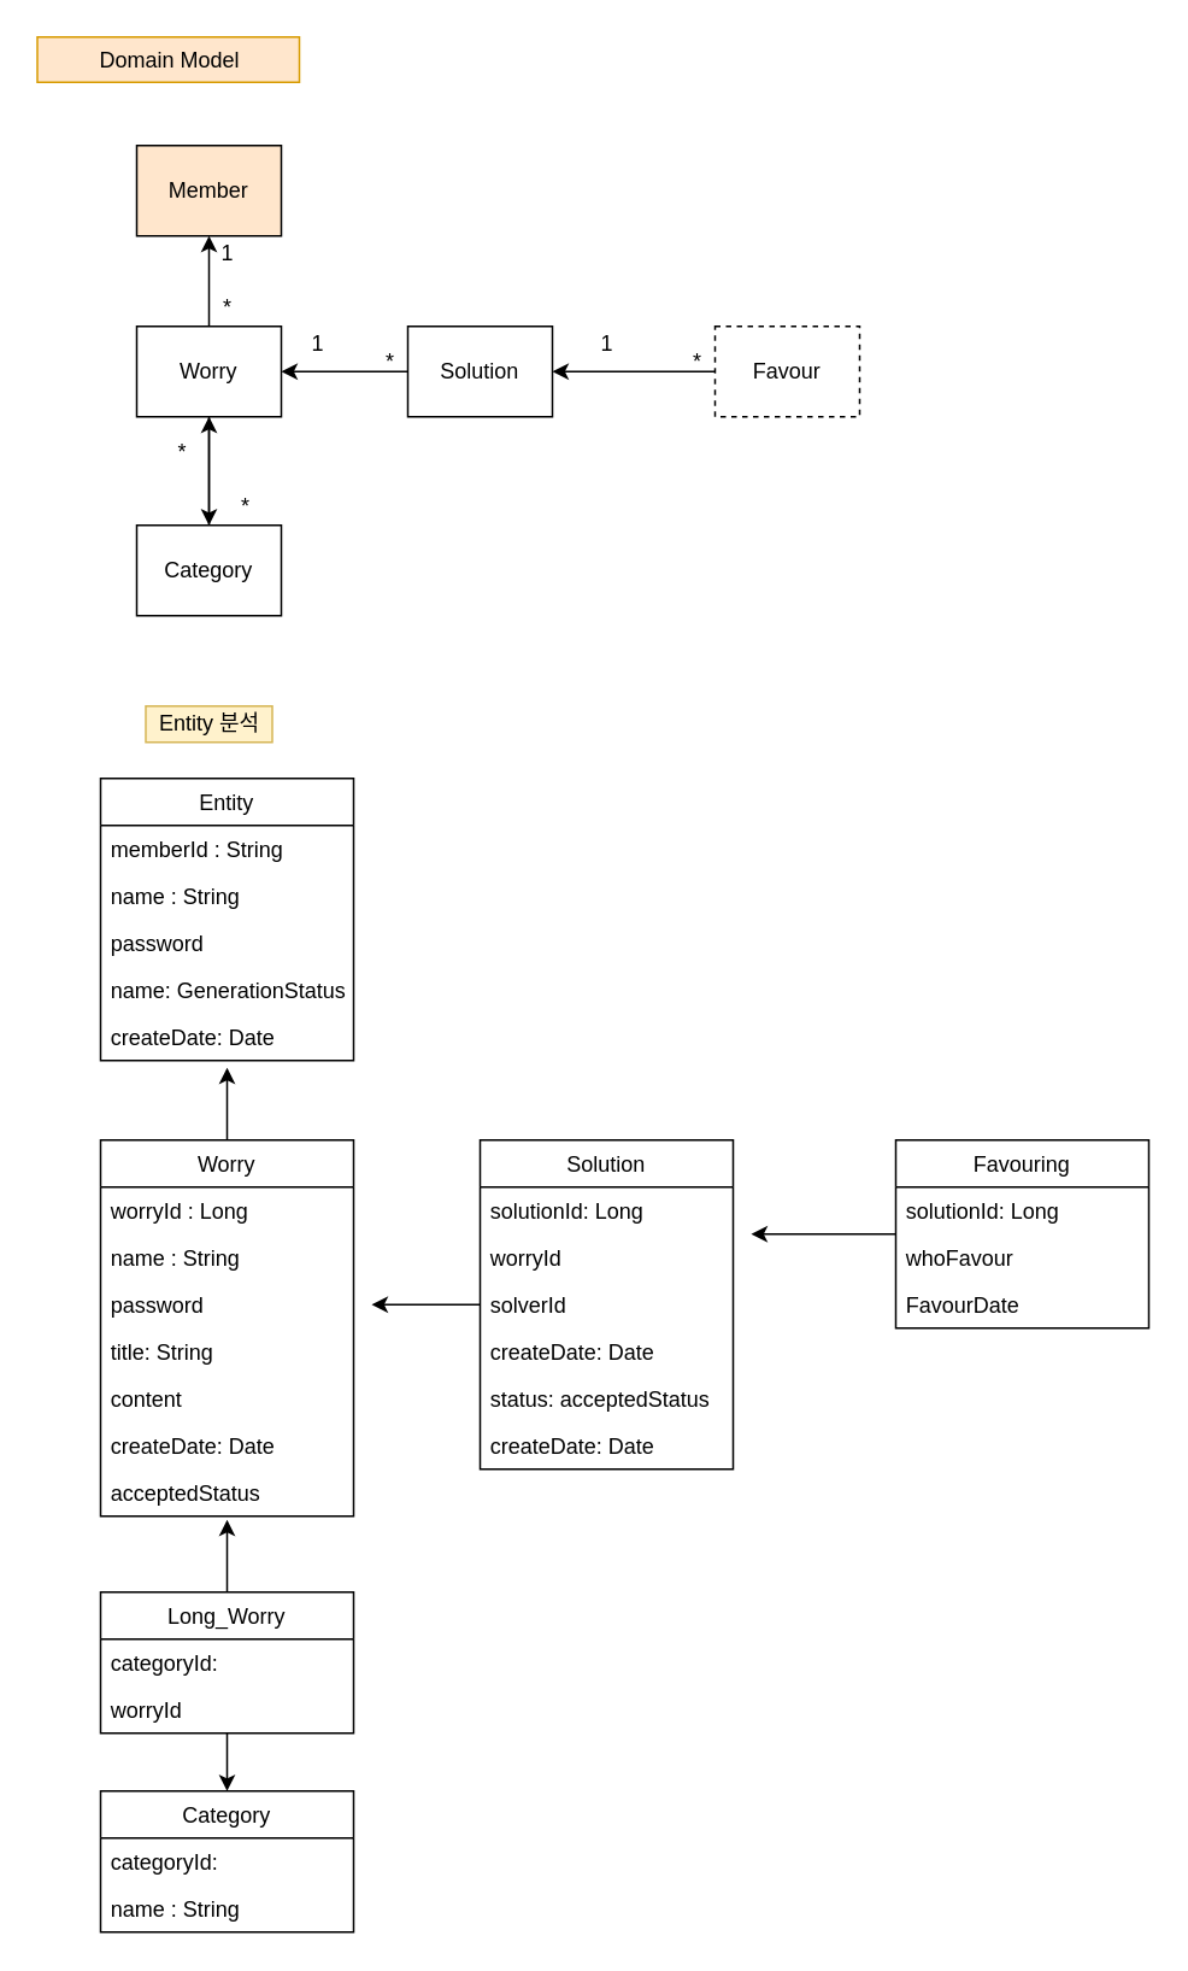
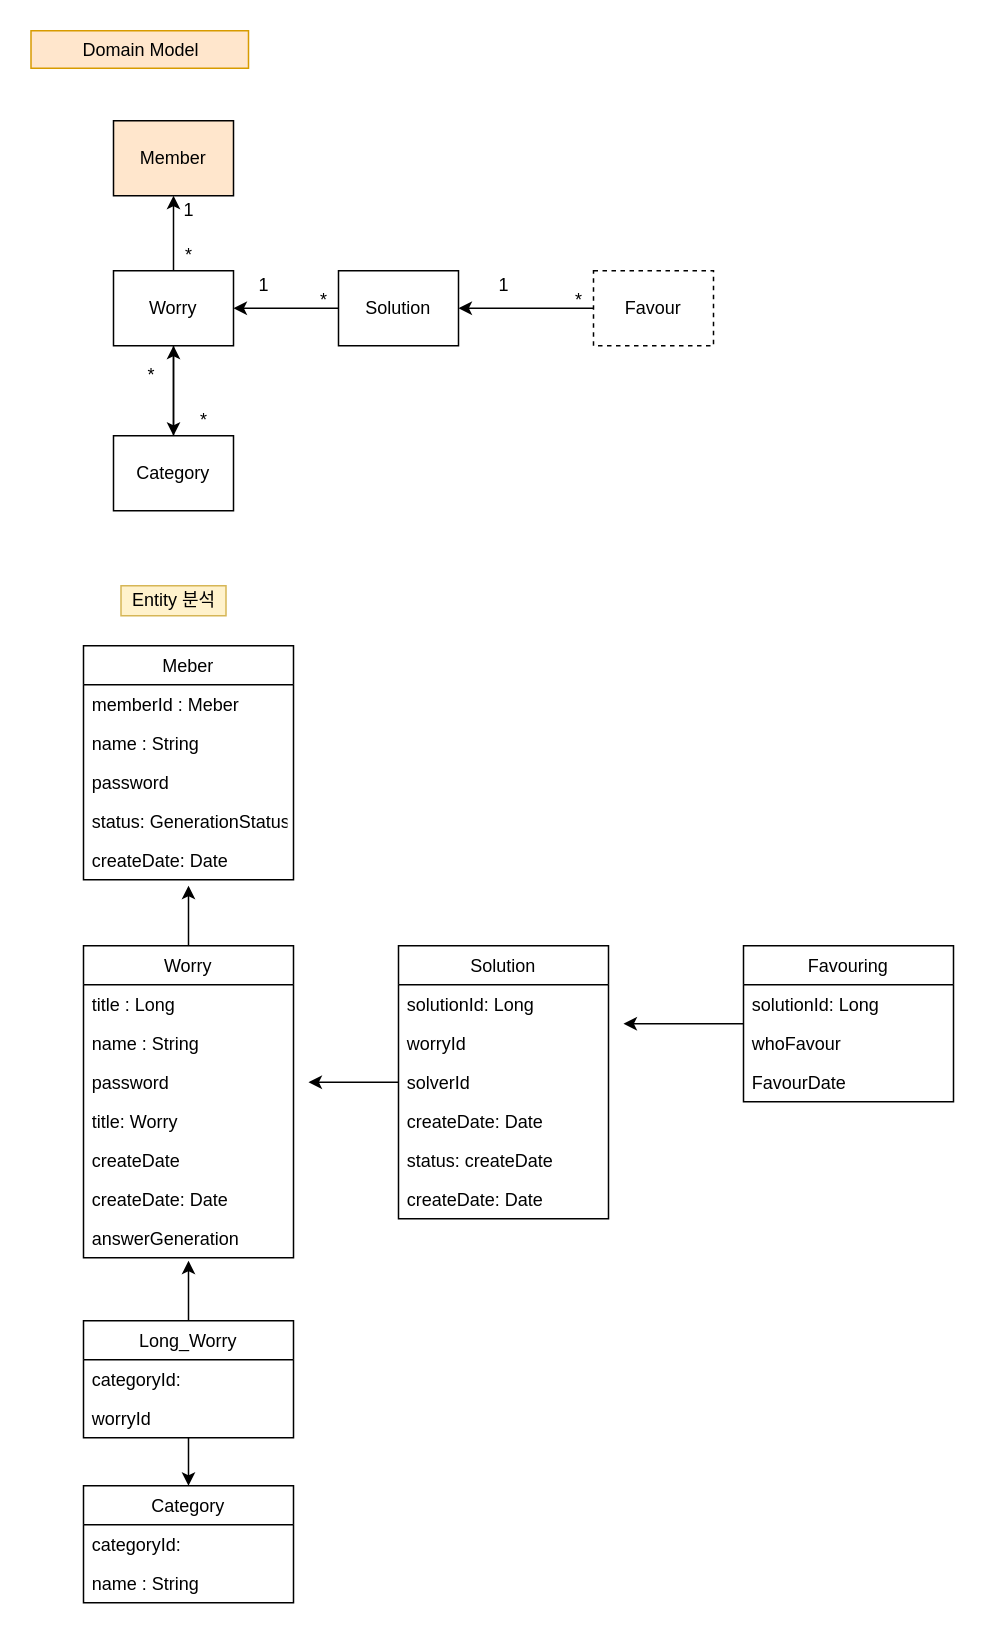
  <mxCell id="0" />
  <mxCell id="1" parent="0" />
  <mxCell id="2" value="Member" style="rounded=0;whiteSpace=wrap;html=1;fillColor=#ffe6cc;" parent="1" vertex="1"><mxGeometry x="75" y="80" width="80" height="50" as="geometry" /></mxCell>
  <mxCell id="3" style="edgeStyle=orthogonalEdgeStyle;rounded=0;orthogonalLoop=1;jettySize=auto;html=1;entryX=0.5;entryY=1;entryDx=0;entryDy=0;" parent="1" source="5" target="2" edge="1"><mxGeometry relative="1" as="geometry" /></mxCell>
  <mxCell id="4" style="edgeStyle=orthogonalEdgeStyle;rounded=0;orthogonalLoop=1;jettySize=auto;html=1;entryX=0.5;entryY=0;entryDx=0;entryDy=0;" parent="1" source="5" target="11" edge="1"><mxGeometry relative="1" as="geometry" /></mxCell>
  <mxCell id="5" value="Worry" style="rounded=0;whiteSpace=wrap;html=1;" parent="1" vertex="1"><mxGeometry x="75" y="180" width="80" height="50" as="geometry" /></mxCell>
  <mxCell id="6" value="*" style="text;html=1;align=center;verticalAlign=middle;resizable=0;points=[];autosize=1;strokeColor=none;" parent="1" vertex="1"><mxGeometry x="115" y="160" width="20" height="20" as="geometry" /></mxCell>
  <mxCell id="7" value="1" style="text;html=1;align=center;verticalAlign=middle;resizable=0;points=[];autosize=1;strokeColor=none;" parent="1" vertex="1"><mxGeometry x="115" y="130" width="20" height="20" as="geometry" /></mxCell>
  <mxCell id="8" style="edgeStyle=orthogonalEdgeStyle;rounded=0;orthogonalLoop=1;jettySize=auto;html=1;entryX=1;entryY=0.5;entryDx=0;entryDy=0;" parent="1" source="9" target="5" edge="1"><mxGeometry relative="1" as="geometry" /></mxCell>
  <mxCell id="9" value="Solution" style="rounded=0;whiteSpace=wrap;html=1;" parent="1" vertex="1"><mxGeometry x="225" y="180" width="80" height="50" as="geometry" /></mxCell>
  <mxCell id="10" style="edgeStyle=orthogonalEdgeStyle;rounded=0;orthogonalLoop=1;jettySize=auto;html=1;" parent="1" source="11" target="5" edge="1"><mxGeometry relative="1" as="geometry" /></mxCell>
  <mxCell id="11" value="Category" style="rounded=0;whiteSpace=wrap;html=1;" parent="1" vertex="1"><mxGeometry x="75" y="290" width="80" height="50" as="geometry" /></mxCell>
  <mxCell id="12" value="1" style="text;html=1;align=center;verticalAlign=middle;resizable=0;points=[];autosize=1;strokeColor=none;" parent="1" vertex="1"><mxGeometry x="165" y="180" width="20" height="20" as="geometry" /></mxCell>
  <mxCell id="13" value="*" style="text;html=1;align=center;verticalAlign=middle;resizable=0;points=[];autosize=1;strokeColor=none;" parent="1" vertex="1"><mxGeometry x="205" y="190" width="20" height="20" as="geometry" /></mxCell>
  <mxCell id="14" value="" style="edgeStyle=orthogonalEdgeStyle;rounded=0;orthogonalLoop=1;jettySize=auto;html=1;" parent="1" source="15" target="9" edge="1"><mxGeometry relative="1" as="geometry" /></mxCell>
  <mxCell id="15" value="Favour" style="rounded=0;whiteSpace=wrap;html=1;dashed=1;" parent="1" vertex="1"><mxGeometry x="395" y="180" width="80" height="50" as="geometry" /></mxCell>
  <mxCell id="16" value="*" style="text;html=1;align=center;verticalAlign=middle;resizable=0;points=[];autosize=1;strokeColor=none;" parent="1" vertex="1"><mxGeometry x="125" y="270" width="20" height="20" as="geometry" /></mxCell>
  <mxCell id="17" value="*" style="text;html=1;align=center;verticalAlign=middle;resizable=0;points=[];autosize=1;strokeColor=none;" parent="1" vertex="1"><mxGeometry x="90" y="240" width="20" height="20" as="geometry" /></mxCell>
  <mxCell id="18" value="1" style="text;html=1;align=center;verticalAlign=middle;resizable=0;points=[];autosize=1;strokeColor=none;" parent="1" vertex="1"><mxGeometry x="325" y="180" width="20" height="20" as="geometry" /></mxCell>
  <mxCell id="19" value="*" style="text;html=1;align=center;verticalAlign=middle;resizable=0;points=[];autosize=1;strokeColor=none;" parent="1" vertex="1"><mxGeometry x="375" y="190" width="20" height="20" as="geometry" /></mxCell>
  <mxCell id="20" value="Domain Model" style="text;html=1;align=center;verticalAlign=middle;resizable=0;points=[];autosize=1;strokeColor=#d79b00;fillColor=#ffe6cc;" parent="1" vertex="1"><mxGeometry x="20" y="20" width="145" height="25" as="geometry" /></mxCell>
  <mxCell id="21" value="Entity 분석" style="text;html=1;align=center;verticalAlign=middle;resizable=0;points=[];autosize=1;strokeColor=#d6b656;fillColor=#fff2cc;" parent="1" vertex="1"><mxGeometry x="80" y="390" width="70" height="20" as="geometry" /></mxCell>
- <mxCell id="22" value="Entity" style="swimlane;fontStyle=0;childLayout=stackLayout;horizontal=1;startSize=26;horizontalStack=0;resizeParent=1;resizeParentMax=0;resizeLast=0;collapsible=1;marginBottom=0;" parent="1" vertex="1"><mxGeometry x="55" y="430" width="140" height="156" as="geometry" /></mxCell>
- <mxCell id="23" value="memberId : String" style="text;strokeColor=none;fillColor=none;align=left;verticalAlign=top;spacingLeft=4;spacingRight=4;overflow=hidden;rotatable=0;points=[[0,0.5],[1,0.5]];portConstraint=eastwest;" parent="22" vertex="1"><mxGeometry y="26" width="140" height="26" as="geometry" /></mxCell>
+ <mxCell id="22" value="Meber" style="swimlane;fontStyle=0;childLayout=stackLayout;horizontal=1;startSize=26;horizontalStack=0;resizeParent=1;resizeParentMax=0;resizeLast=0;collapsible=1;marginBottom=0;" parent="1" vertex="1"><mxGeometry x="55" y="430" width="140" height="156" as="geometry" /></mxCell>
+ <mxCell id="23" value="memberId : Meber" style="text;strokeColor=none;fillColor=none;align=left;verticalAlign=top;spacingLeft=4;spacingRight=4;overflow=hidden;rotatable=0;points=[[0,0.5],[1,0.5]];portConstraint=eastwest;" parent="22" vertex="1"><mxGeometry y="26" width="140" height="26" as="geometry" /></mxCell>
  <mxCell id="24" value="name : String" style="text;strokeColor=none;fillColor=none;align=left;verticalAlign=top;spacingLeft=4;spacingRight=4;overflow=hidden;rotatable=0;points=[[0,0.5],[1,0.5]];portConstraint=eastwest;" parent="22" vertex="1"><mxGeometry y="52" width="140" height="26" as="geometry" /></mxCell>
  <mxCell id="25" value="password" style="text;strokeColor=none;fillColor=none;align=left;verticalAlign=top;spacingLeft=4;spacingRight=4;overflow=hidden;rotatable=0;points=[[0,0.5],[1,0.5]];portConstraint=eastwest;" parent="22" vertex="1"><mxGeometry y="78" width="140" height="26" as="geometry" /></mxCell>
- <mxCell id="26" value="name: GenerationStatus" style="text;strokeColor=none;fillColor=none;align=left;verticalAlign=top;spacingLeft=4;spacingRight=4;overflow=hidden;rotatable=0;points=[[0,0.5],[1,0.5]];portConstraint=eastwest;" parent="22" vertex="1"><mxGeometry y="104" width="140" height="26" as="geometry" /></mxCell>
+ <mxCell id="26" value="status: GenerationStatus" style="text;strokeColor=none;fillColor=none;align=left;verticalAlign=top;spacingLeft=4;spacingRight=4;overflow=hidden;rotatable=0;points=[[0,0.5],[1,0.5]];portConstraint=eastwest;" parent="22" vertex="1"><mxGeometry y="104" width="140" height="26" as="geometry" /></mxCell>
  <mxCell id="27" value="createDate: Date" style="text;strokeColor=none;fillColor=none;align=left;verticalAlign=top;spacingLeft=4;spacingRight=4;overflow=hidden;rotatable=0;points=[[0,0.5],[1,0.5]];portConstraint=eastwest;" parent="22" vertex="1"><mxGeometry y="130" width="140" height="26" as="geometry" /></mxCell>
  <mxCell id="28" style="edgeStyle=orthogonalEdgeStyle;rounded=0;orthogonalLoop=1;jettySize=auto;html=1;" edge="1" parent="1" source="29"><mxGeometry relative="1" as="geometry"><mxPoint x="125" y="590" as="targetPoint" /></mxGeometry></mxCell>
  <mxCell id="29" value="Worry" style="swimlane;fontStyle=0;childLayout=stackLayout;horizontal=1;startSize=26;horizontalStack=0;resizeParent=1;resizeParentMax=0;resizeLast=0;collapsible=1;marginBottom=0;" parent="1" vertex="1"><mxGeometry x="55" y="630" width="140" height="208" as="geometry" /></mxCell>
- <mxCell id="30" value="worryId : Long" style="text;strokeColor=none;fillColor=none;align=left;verticalAlign=top;spacingLeft=4;spacingRight=4;overflow=hidden;rotatable=0;points=[[0,0.5],[1,0.5]];portConstraint=eastwest;" parent="29" vertex="1"><mxGeometry y="26" width="140" height="26" as="geometry" /></mxCell>
+ <mxCell id="30" value="title : Long" style="text;strokeColor=none;fillColor=none;align=left;verticalAlign=top;spacingLeft=4;spacingRight=4;overflow=hidden;rotatable=0;points=[[0,0.5],[1,0.5]];portConstraint=eastwest;" parent="29" vertex="1"><mxGeometry y="26" width="140" height="26" as="geometry" /></mxCell>
  <mxCell id="31" value="name : String" style="text;strokeColor=none;fillColor=none;align=left;verticalAlign=top;spacingLeft=4;spacingRight=4;overflow=hidden;rotatable=0;points=[[0,0.5],[1,0.5]];portConstraint=eastwest;" parent="29" vertex="1"><mxGeometry y="52" width="140" height="26" as="geometry" /></mxCell>
  <mxCell id="32" value="password" style="text;strokeColor=none;fillColor=none;align=left;verticalAlign=top;spacingLeft=4;spacingRight=4;overflow=hidden;rotatable=0;points=[[0,0.5],[1,0.5]];portConstraint=eastwest;" parent="29" vertex="1"><mxGeometry y="78" width="140" height="26" as="geometry" /></mxCell>
- <mxCell id="33" value="title: String" style="text;strokeColor=none;fillColor=none;align=left;verticalAlign=top;spacingLeft=4;spacingRight=4;overflow=hidden;rotatable=0;points=[[0,0.5],[1,0.5]];portConstraint=eastwest;" vertex="1" parent="29"><mxGeometry y="104" width="140" height="26" as="geometry" /></mxCell>
- <mxCell id="34" value="content" style="text;strokeColor=none;fillColor=none;align=left;verticalAlign=top;spacingLeft=4;spacingRight=4;overflow=hidden;rotatable=0;points=[[0,0.5],[1,0.5]];portConstraint=eastwest;" parent="29" vertex="1"><mxGeometry y="130" width="140" height="26" as="geometry" /></mxCell>
+ <mxCell id="33" value="title: Worry" style="text;strokeColor=none;fillColor=none;align=left;verticalAlign=top;spacingLeft=4;spacingRight=4;overflow=hidden;rotatable=0;points=[[0,0.5],[1,0.5]];portConstraint=eastwest;" vertex="1" parent="29"><mxGeometry y="104" width="140" height="26" as="geometry" /></mxCell>
+ <mxCell id="34" value="createDate" style="text;strokeColor=none;fillColor=none;align=left;verticalAlign=top;spacingLeft=4;spacingRight=4;overflow=hidden;rotatable=0;points=[[0,0.5],[1,0.5]];portConstraint=eastwest;" parent="29" vertex="1"><mxGeometry y="130" width="140" height="26" as="geometry" /></mxCell>
  <mxCell id="35" value="createDate: Date" style="text;strokeColor=none;fillColor=none;align=left;verticalAlign=top;spacingLeft=4;spacingRight=4;overflow=hidden;rotatable=0;points=[[0,0.5],[1,0.5]];portConstraint=eastwest;" parent="29" vertex="1"><mxGeometry y="156" width="140" height="26" as="geometry" /></mxCell>
- <mxCell id="36" value="acceptedStatus&#10;" style="text;strokeColor=none;fillColor=none;align=left;verticalAlign=top;spacingLeft=4;spacingRight=4;overflow=hidden;rotatable=0;points=[[0,0.5],[1,0.5]];portConstraint=eastwest;" vertex="1" parent="29"><mxGeometry y="182" width="140" height="26" as="geometry" /></mxCell>
+ <mxCell id="36" value="answerGeneration&#10;" style="text;strokeColor=none;fillColor=none;align=left;verticalAlign=top;spacingLeft=4;spacingRight=4;overflow=hidden;rotatable=0;points=[[0,0.5],[1,0.5]];portConstraint=eastwest;" vertex="1" parent="29"><mxGeometry y="182" width="140" height="26" as="geometry" /></mxCell>
  <mxCell id="37" style="edgeStyle=orthogonalEdgeStyle;rounded=0;orthogonalLoop=1;jettySize=auto;html=1;entryX=0.5;entryY=0;entryDx=0;entryDy=0;" edge="1" parent="1" source="39" target="42"><mxGeometry relative="1" as="geometry" /></mxCell>
  <mxCell id="38" style="edgeStyle=orthogonalEdgeStyle;rounded=0;orthogonalLoop=1;jettySize=auto;html=1;" edge="1" parent="1" source="39"><mxGeometry relative="1" as="geometry"><mxPoint x="125" y="840" as="targetPoint" /></mxGeometry></mxCell>
  <mxCell id="39" value="Long_Worry" style="swimlane;fontStyle=0;childLayout=stackLayout;horizontal=1;startSize=26;horizontalStack=0;resizeParent=1;resizeParentMax=0;resizeLast=0;collapsible=1;marginBottom=0;" vertex="1" parent="1"><mxGeometry x="55" y="880" width="140" height="78" as="geometry" /></mxCell>
  <mxCell id="40" value="categoryId: " style="text;strokeColor=none;fillColor=none;align=left;verticalAlign=top;spacingLeft=4;spacingRight=4;overflow=hidden;rotatable=0;points=[[0,0.5],[1,0.5]];portConstraint=eastwest;" vertex="1" parent="39"><mxGeometry y="26" width="140" height="26" as="geometry" /></mxCell>
  <mxCell id="41" value="worryId" style="text;strokeColor=none;fillColor=none;align=left;verticalAlign=top;spacingLeft=4;spacingRight=4;overflow=hidden;rotatable=0;points=[[0,0.5],[1,0.5]];portConstraint=eastwest;" vertex="1" parent="39"><mxGeometry y="52" width="140" height="26" as="geometry" /></mxCell>
  <mxCell id="42" value="Category" style="swimlane;fontStyle=0;childLayout=stackLayout;horizontal=1;startSize=26;horizontalStack=0;resizeParent=1;resizeParentMax=0;resizeLast=0;collapsible=1;marginBottom=0;" vertex="1" parent="1"><mxGeometry x="55" y="990" width="140" height="78" as="geometry" /></mxCell>
  <mxCell id="43" value="categoryId: " style="text;strokeColor=none;fillColor=none;align=left;verticalAlign=top;spacingLeft=4;spacingRight=4;overflow=hidden;rotatable=0;points=[[0,0.5],[1,0.5]];portConstraint=eastwest;" vertex="1" parent="42"><mxGeometry y="26" width="140" height="26" as="geometry" /></mxCell>
  <mxCell id="44" value="name : String" style="text;strokeColor=none;fillColor=none;align=left;verticalAlign=top;spacingLeft=4;spacingRight=4;overflow=hidden;rotatable=0;points=[[0,0.5],[1,0.5]];portConstraint=eastwest;" vertex="1" parent="42"><mxGeometry y="52" width="140" height="26" as="geometry" /></mxCell>
  <mxCell id="45" style="edgeStyle=orthogonalEdgeStyle;rounded=0;orthogonalLoop=1;jettySize=auto;html=1;" edge="1" parent="1" source="46"><mxGeometry relative="1" as="geometry"><mxPoint x="205" y="721" as="targetPoint" /></mxGeometry></mxCell>
  <mxCell id="46" value="Solution" style="swimlane;fontStyle=0;childLayout=stackLayout;horizontal=1;startSize=26;horizontalStack=0;resizeParent=1;resizeParentMax=0;resizeLast=0;collapsible=1;marginBottom=0;" vertex="1" parent="1"><mxGeometry x="265" y="630" width="140" height="182" as="geometry" /></mxCell>
  <mxCell id="47" value="solutionId: Long" style="text;strokeColor=none;fillColor=none;align=left;verticalAlign=top;spacingLeft=4;spacingRight=4;overflow=hidden;rotatable=0;points=[[0,0.5],[1,0.5]];portConstraint=eastwest;" vertex="1" parent="46"><mxGeometry y="26" width="140" height="26" as="geometry" /></mxCell>
  <mxCell id="48" value="worryId" style="text;strokeColor=none;fillColor=none;align=left;verticalAlign=top;spacingLeft=4;spacingRight=4;overflow=hidden;rotatable=0;points=[[0,0.5],[1,0.5]];portConstraint=eastwest;" vertex="1" parent="46"><mxGeometry y="52" width="140" height="26" as="geometry" /></mxCell>
  <mxCell id="49" value="solverId" style="text;strokeColor=none;fillColor=none;align=left;verticalAlign=top;spacingLeft=4;spacingRight=4;overflow=hidden;rotatable=0;points=[[0,0.5],[1,0.5]];portConstraint=eastwest;" vertex="1" parent="46"><mxGeometry y="78" width="140" height="26" as="geometry" /></mxCell>
  <mxCell id="50" value="createDate: Date" style="text;strokeColor=none;fillColor=none;align=left;verticalAlign=top;spacingLeft=4;spacingRight=4;overflow=hidden;rotatable=0;points=[[0,0.5],[1,0.5]];portConstraint=eastwest;" vertex="1" parent="46"><mxGeometry y="104" width="140" height="26" as="geometry" /></mxCell>
- <mxCell id="51" value="status: acceptedStatus" style="text;strokeColor=none;fillColor=none;align=left;verticalAlign=top;spacingLeft=4;spacingRight=4;overflow=hidden;rotatable=0;points=[[0,0.5],[1,0.5]];portConstraint=eastwest;" vertex="1" parent="46"><mxGeometry y="130" width="140" height="26" as="geometry" /></mxCell>
+ <mxCell id="51" value="status: createDate" style="text;strokeColor=none;fillColor=none;align=left;verticalAlign=top;spacingLeft=4;spacingRight=4;overflow=hidden;rotatable=0;points=[[0,0.5],[1,0.5]];portConstraint=eastwest;" vertex="1" parent="46"><mxGeometry y="130" width="140" height="26" as="geometry" /></mxCell>
  <mxCell id="52" value="createDate: Date" style="text;strokeColor=none;fillColor=none;align=left;verticalAlign=top;spacingLeft=4;spacingRight=4;overflow=hidden;rotatable=0;points=[[0,0.5],[1,0.5]];portConstraint=eastwest;" vertex="1" parent="46"><mxGeometry y="156" width="140" height="26" as="geometry" /></mxCell>
  <mxCell id="53" style="edgeStyle=orthogonalEdgeStyle;rounded=0;orthogonalLoop=1;jettySize=auto;html=1;" edge="1" parent="1" source="54"><mxGeometry relative="1" as="geometry"><mxPoint x="415" y="682" as="targetPoint" /></mxGeometry></mxCell>
  <mxCell id="54" value="Favouring" style="swimlane;fontStyle=0;childLayout=stackLayout;horizontal=1;startSize=26;horizontalStack=0;resizeParent=1;resizeParentMax=0;resizeLast=0;collapsible=1;marginBottom=0;" vertex="1" parent="1"><mxGeometry x="495" y="630" width="140" height="104" as="geometry" /></mxCell>
  <mxCell id="55" value="solutionId: Long" style="text;strokeColor=none;fillColor=none;align=left;verticalAlign=top;spacingLeft=4;spacingRight=4;overflow=hidden;rotatable=0;points=[[0,0.5],[1,0.5]];portConstraint=eastwest;" vertex="1" parent="54"><mxGeometry y="26" width="140" height="26" as="geometry" /></mxCell>
  <mxCell id="56" value="whoFavour" style="text;strokeColor=none;fillColor=none;align=left;verticalAlign=top;spacingLeft=4;spacingRight=4;overflow=hidden;rotatable=0;points=[[0,0.5],[1,0.5]];portConstraint=eastwest;" vertex="1" parent="54"><mxGeometry y="52" width="140" height="26" as="geometry" /></mxCell>
  <mxCell id="57" value="FavourDate" style="text;strokeColor=none;fillColor=none;align=left;verticalAlign=top;spacingLeft=4;spacingRight=4;overflow=hidden;rotatable=0;points=[[0,0.5],[1,0.5]];portConstraint=eastwest;" vertex="1" parent="54"><mxGeometry y="78" width="140" height="26" as="geometry" /></mxCell>
